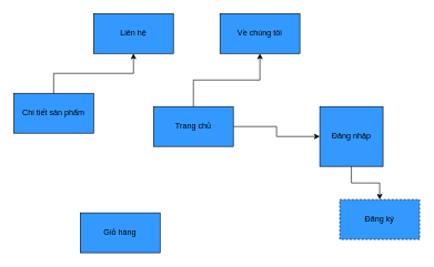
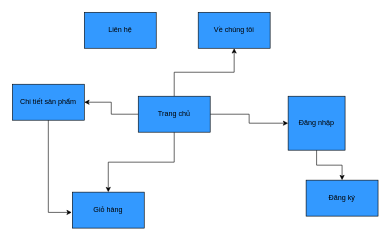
  <mxCell id="0" />
  <mxCell id="1" parent="0" />
  <mxCell id="2" style="edgeStyle=orthogonalEdgeStyle;rounded=0;orthogonalLoop=1;jettySize=auto;html=1;" edge="1" parent="1" source="6" target="10"><mxGeometry relative="1" as="geometry" /></mxCell>
+ <mxCell id="3" style="edgeStyle=orthogonalEdgeStyle;rounded=0;orthogonalLoop=1;jettySize=auto;html=1;" edge="1" parent="1" source="6" target="12"><mxGeometry relative="1" as="geometry" /></mxCell>
+ <mxCell id="4" style="edgeStyle=orthogonalEdgeStyle;rounded=0;orthogonalLoop=1;jettySize=auto;html=1;entryX=0.5;entryY=0;entryDx=0;entryDy=0;" edge="1" parent="1" source="6" target="13"><mxGeometry relative="1" as="geometry" /></mxCell>
  <mxCell id="5" style="edgeStyle=orthogonalEdgeStyle;rounded=0;orthogonalLoop=1;jettySize=auto;html=1;" edge="1" parent="1" source="6" target="8"><mxGeometry relative="1" as="geometry" /></mxCell>
  <mxCell id="6" value="Trang chủ" style="rounded=0;whiteSpace=wrap;html=1;fillColor=#3399FF;" vertex="1" parent="1"><mxGeometry x="230" y="160" width="120" height="60" as="geometry" /></mxCell>
  <mxCell id="7" value="Liên hệ" style="rounded=0;whiteSpace=wrap;html=1;fillColor=#3399FF;" vertex="1" parent="1"><mxGeometry x="140" y="20" width="120" height="60" as="geometry" /></mxCell>
  <mxCell id="8" value="Về chúng tôi" style="rounded=0;whiteSpace=wrap;html=1;fillColor=#3399FF;" vertex="1" parent="1"><mxGeometry x="330" y="20" width="120" height="60" as="geometry" /></mxCell>
  <mxCell id="9" style="edgeStyle=orthogonalEdgeStyle;rounded=0;orthogonalLoop=1;jettySize=auto;html=1;" edge="1" parent="1" source="10" target="11"><mxGeometry relative="1" as="geometry" /></mxCell>
  <mxCell id="10" value="Đăng nhập" style="rounded=0;whiteSpace=wrap;html=1;fillColor=#3399FF;" vertex="1" parent="1"><mxGeometry x="480" y="160" width="95" height="90" as="geometry" /></mxCell>
- <mxCell id="11" value="Đăng ký" style="rounded=0;whiteSpace=wrap;html=1;fillColor=#3399FF;dashed=1;" vertex="1" parent="1"><mxGeometry x="510" y="300" width="120" height="60" as="geometry" /></mxCell>
+ <mxCell id="11" value="Đăng ký" style="rounded=0;whiteSpace=wrap;html=1;fillColor=#3399FF;" vertex="1" parent="1"><mxGeometry x="510" y="300" width="120" height="60" as="geometry" /></mxCell>
  <mxCell id="12" value="Chi tiết sản phẩm" style="rounded=0;whiteSpace=wrap;html=1;fillColor=#3399FF;" vertex="1" parent="1"><mxGeometry x="20" y="140" width="120" height="60" as="geometry" /></mxCell>
  <mxCell id="13" value="Giỏ hàng" style="rounded=0;whiteSpace=wrap;html=1;fillColor=#3399FF;" vertex="1" parent="1"><mxGeometry x="120" y="320" width="120" height="60" as="geometry" /></mxCell>
- <mxCell id="14" style="edgeStyle=orthogonalEdgeStyle;rounded=0;orthogonalLoop=1;jettySize=auto;html=1;" edge="1" parent="1" source="12" target="7"><mxGeometry relative="1" as="geometry" /></mxCell>
+ <mxCell id="14" style="edgeStyle=orthogonalEdgeStyle;rounded=0;orthogonalLoop=1;jettySize=auto;html=1;entryX=-0.008;entryY=0.563;entryDx=0;entryDy=0;entryPerimeter=0;" edge="1" parent="1" source="12" target="13"><mxGeometry relative="1" as="geometry" /></mxCell>
